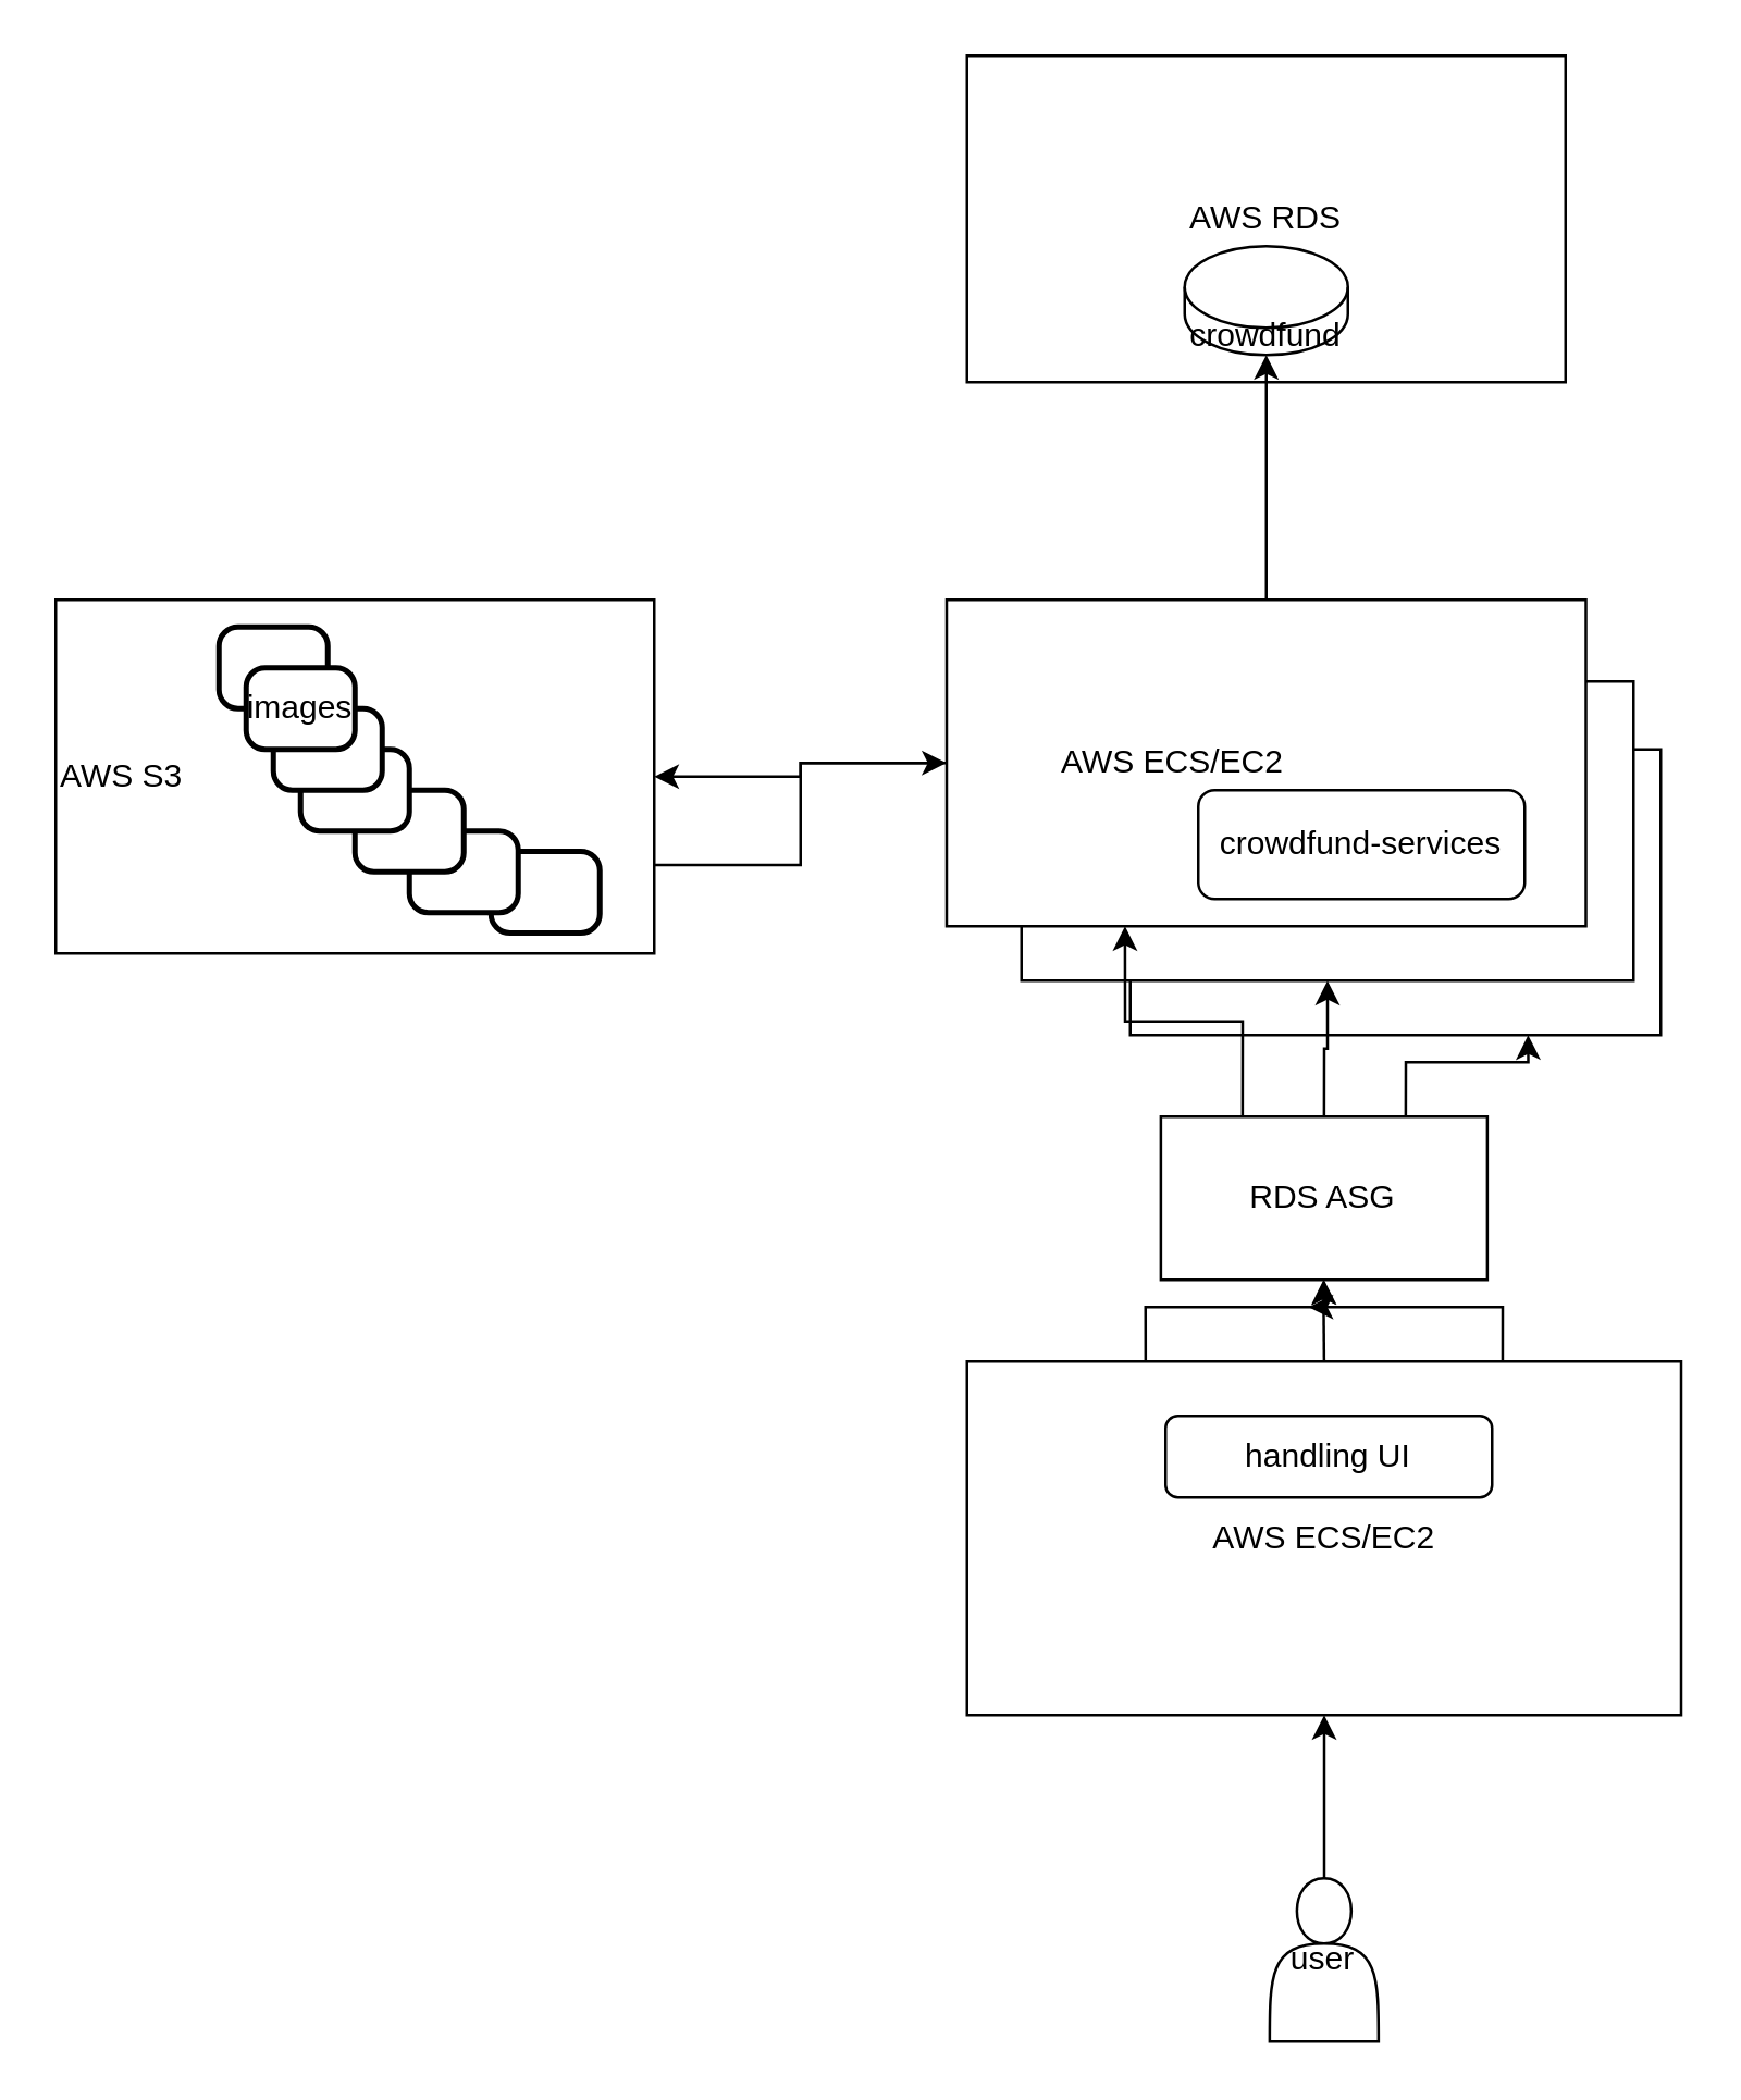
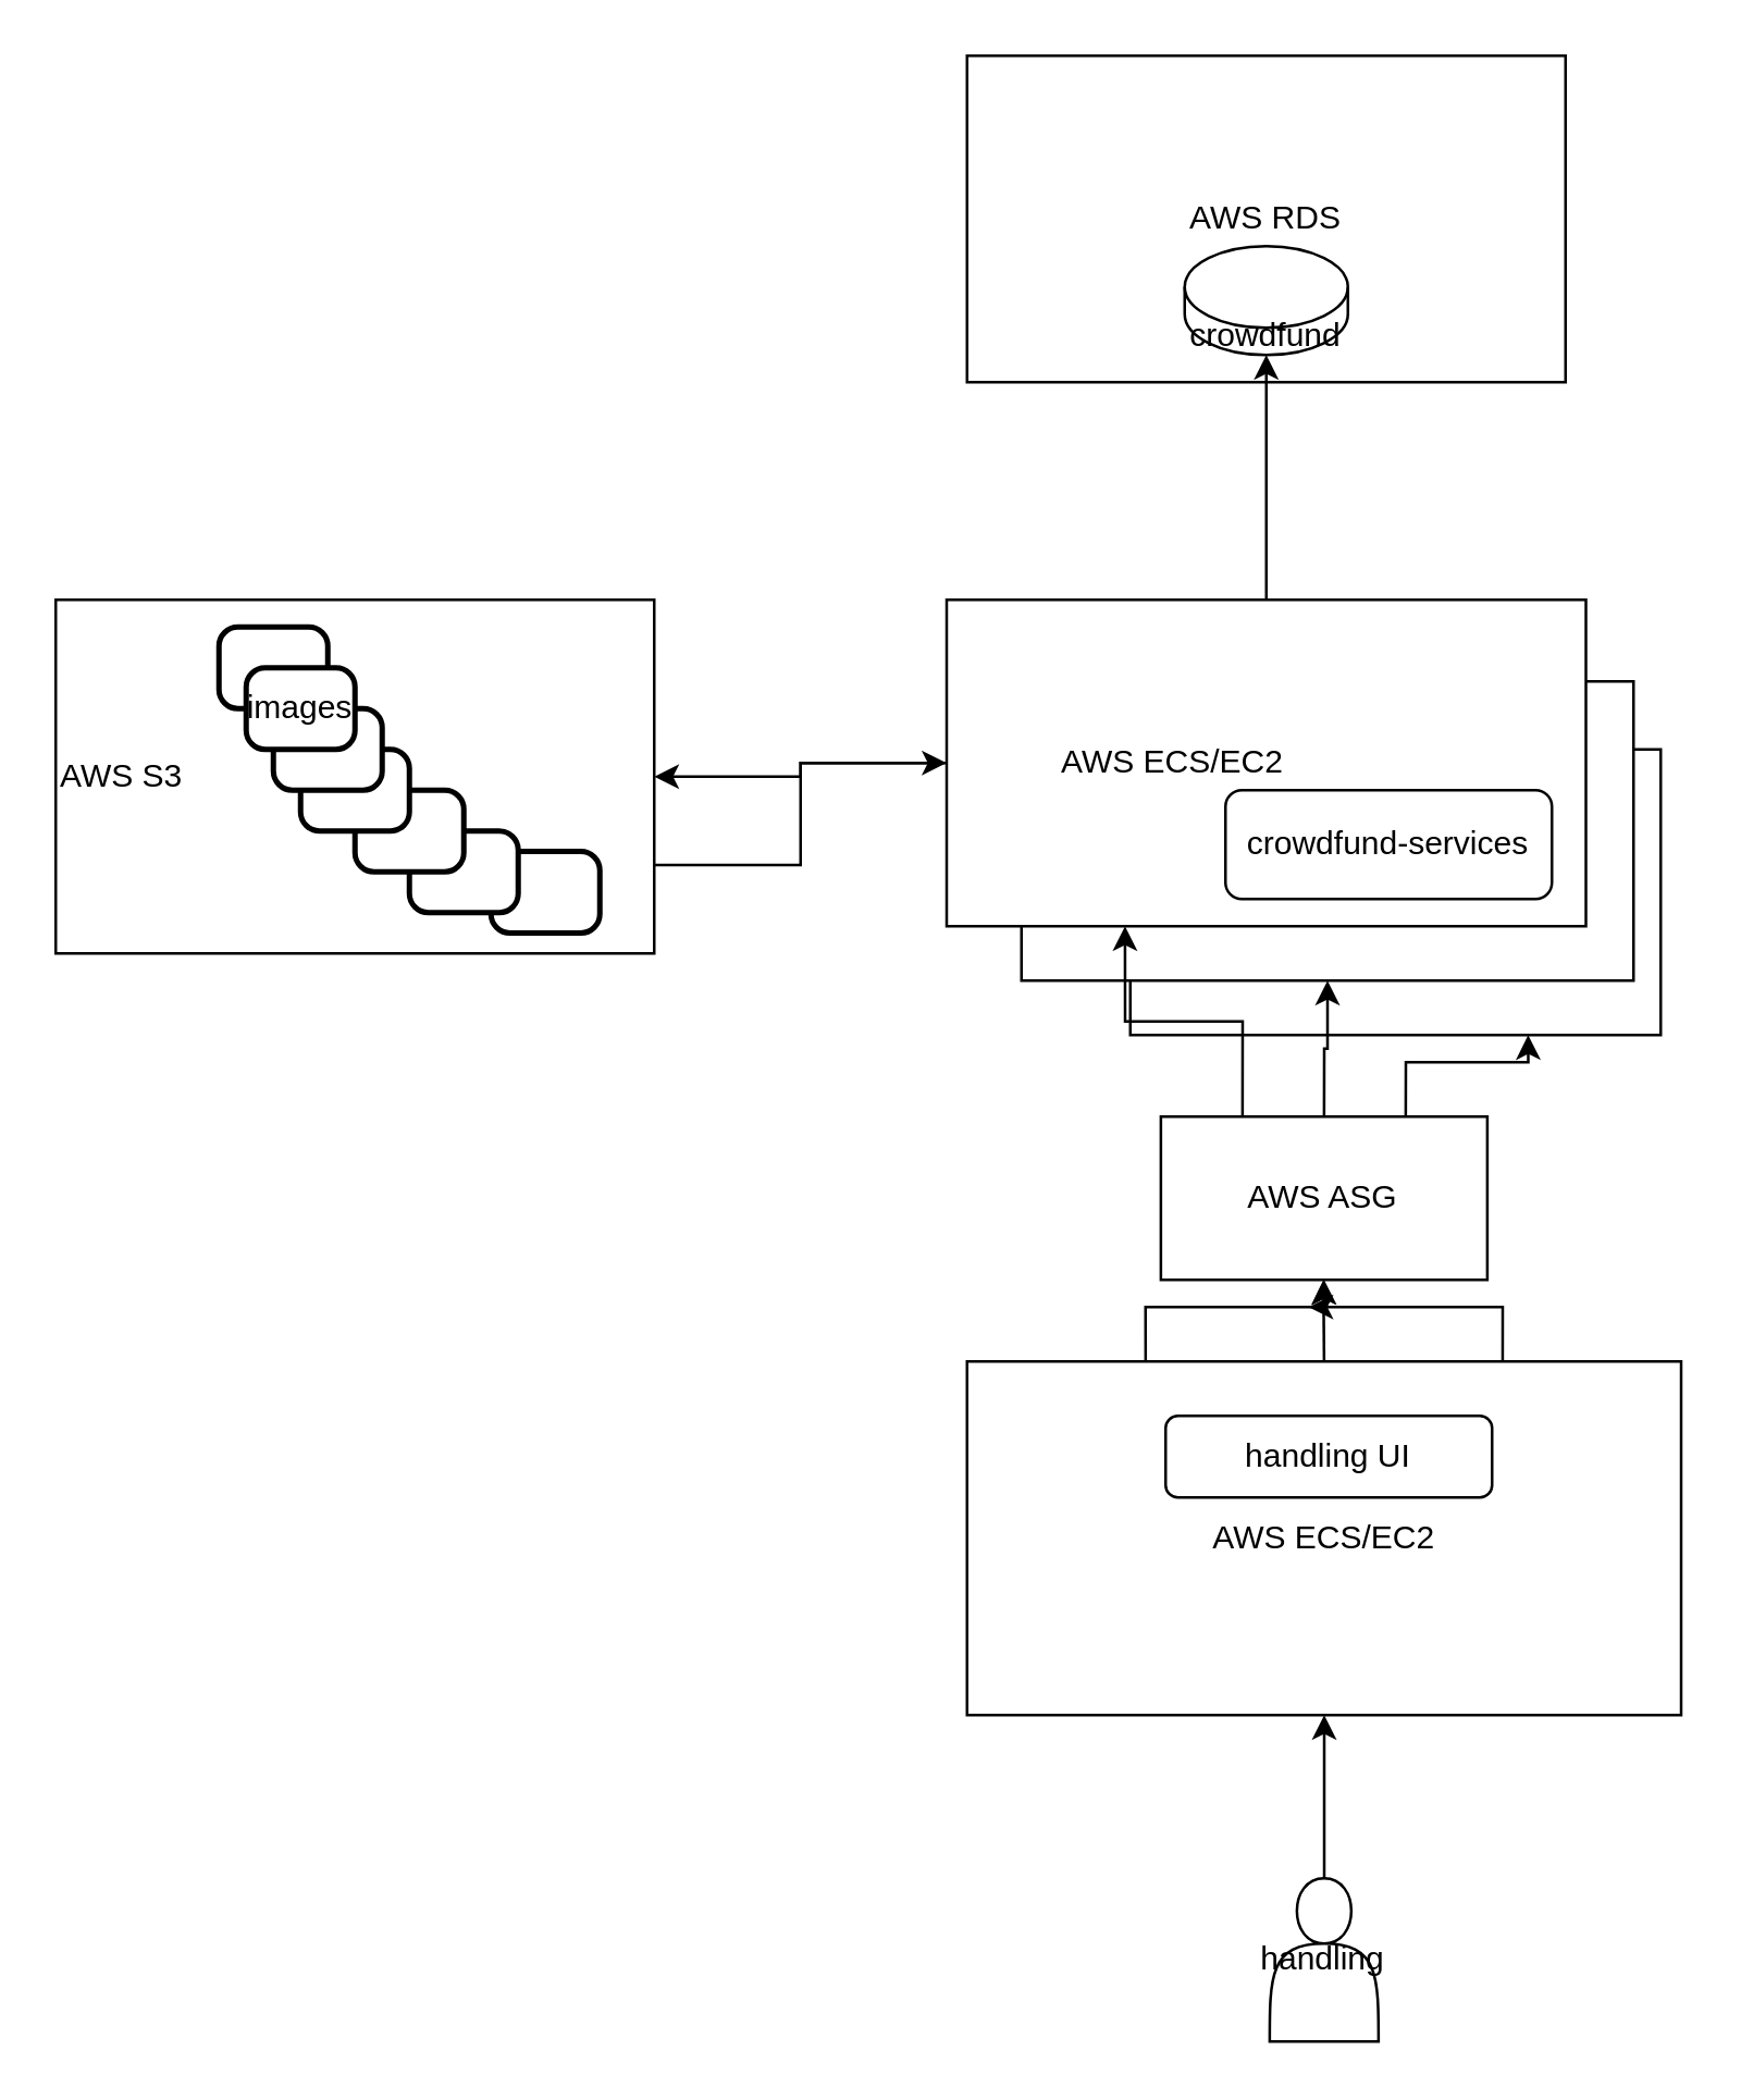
  <mxCell id="0" />
  <mxCell id="1" parent="0" />
  <mxCell id="2" value="AWS RDS" style="rounded=0;whiteSpace=wrap;html=1;" vertex="1" parent="1"><mxGeometry x="355" y="20" width="220" height="120" as="geometry" /></mxCell>
  <mxCell id="3" value="crowdfund" style="shape=cylinder3;whiteSpace=wrap;html=1;boundedLbl=1;backgroundOutline=1;size=15;" vertex="1" parent="1"><mxGeometry x="435" y="90" width="60" height="40" as="geometry" /></mxCell>
  <mxCell id="4" value="" style="rounded=0;whiteSpace=wrap;html=1;" vertex="1" parent="1"><mxGeometry x="415" y="275" width="195" height="105" as="geometry" /></mxCell>
  <mxCell id="5" value="" style="rounded=0;whiteSpace=wrap;html=1;" vertex="1" parent="1"><mxGeometry x="375" y="250" width="225" height="110" as="geometry" /></mxCell>
  <mxCell id="6" value="" style="edgeStyle=orthogonalEdgeStyle;rounded=0;orthogonalLoop=1;jettySize=auto;html=1;" edge="1" parent="1" source="8" target="3"><mxGeometry relative="1" as="geometry" /></mxCell>
  <mxCell id="7" value="" style="edgeStyle=orthogonalEdgeStyle;rounded=0;orthogonalLoop=1;jettySize=auto;html=1;" edge="1" parent="1" source="8" target="11"><mxGeometry relative="1" as="geometry" /></mxCell>
  <mxCell id="8" value="&lt;blockquote style=&quot;margin: 0 0 0 40px; border: none; padding: 0px;&quot;&gt;AWS ECS/EC2&lt;/blockquote&gt;" style="rounded=0;whiteSpace=wrap;html=1;align=left;" vertex="1" parent="1"><mxGeometry x="347.5" y="220" width="235" height="120" as="geometry" /></mxCell>
- <mxCell id="9" value="crowdfund-services" style="rounded=1;whiteSpace=wrap;html=1;" vertex="1" parent="1"><mxGeometry x="440" y="290" width="120" height="40" as="geometry" /></mxCell>
+ <mxCell id="9" value="crowdfund-services" style="rounded=1;whiteSpace=wrap;html=1;" vertex="1" parent="1"><mxGeometry x="450" y="290" width="120" height="40" as="geometry" /></mxCell>
  <mxCell id="10" style="edgeStyle=orthogonalEdgeStyle;rounded=0;orthogonalLoop=1;jettySize=auto;html=1;exitX=1;exitY=0.75;exitDx=0;exitDy=0;entryX=0;entryY=0.5;entryDx=0;entryDy=0;" edge="1" parent="1" source="11" target="8"><mxGeometry relative="1" as="geometry" /></mxCell>
  <mxCell id="11" value="AWS S3" style="rounded=0;whiteSpace=wrap;html=1;align=left;" vertex="1" parent="1"><mxGeometry x="20" y="220" width="220" height="130" as="geometry" /></mxCell>
  <mxCell id="12" value="" style="rounded=1;whiteSpace=wrap;html=1;absoluteArcSize=1;arcSize=14;strokeWidth=2;" vertex="1" parent="1"><mxGeometry x="80" y="230" width="40" height="30" as="geometry" /></mxCell>
  <mxCell id="13" value="" style="rounded=1;whiteSpace=wrap;html=1;absoluteArcSize=1;arcSize=14;strokeWidth=2;" vertex="1" parent="1"><mxGeometry x="180" y="312.5" width="40" height="30" as="geometry" /></mxCell>
  <mxCell id="14" value="" style="rounded=1;whiteSpace=wrap;html=1;absoluteArcSize=1;arcSize=14;strokeWidth=2;" vertex="1" parent="1"><mxGeometry x="150" y="305" width="40" height="30" as="geometry" /></mxCell>
  <mxCell id="15" value="" style="rounded=1;whiteSpace=wrap;html=1;absoluteArcSize=1;arcSize=14;strokeWidth=2;" vertex="1" parent="1"><mxGeometry x="130" y="290" width="40" height="30" as="geometry" /></mxCell>
  <mxCell id="16" value="" style="rounded=1;whiteSpace=wrap;html=1;absoluteArcSize=1;arcSize=14;strokeWidth=2;" vertex="1" parent="1"><mxGeometry x="110" y="275" width="40" height="30" as="geometry" /></mxCell>
  <mxCell id="17" value="" style="rounded=1;whiteSpace=wrap;html=1;absoluteArcSize=1;arcSize=14;strokeWidth=2;" vertex="1" parent="1"><mxGeometry x="100" y="260" width="40" height="30" as="geometry" /></mxCell>
  <mxCell id="18" value="images" style="rounded=1;whiteSpace=wrap;html=1;absoluteArcSize=1;arcSize=14;strokeWidth=2;" vertex="1" parent="1"><mxGeometry x="90" y="245" width="40" height="30" as="geometry" /></mxCell>
  <mxCell id="19" value="" style="edgeStyle=orthogonalEdgeStyle;rounded=0;orthogonalLoop=1;jettySize=auto;html=1;" edge="1" parent="1" source="20" target="24"><mxGeometry relative="1" as="geometry" /></mxCell>
- <mxCell id="20" value="user" style="shape=actor;whiteSpace=wrap;html=1;" vertex="1" parent="1"><mxGeometry x="466.25" y="690" width="40" height="60" as="geometry" /></mxCell>
+ <mxCell id="20" value="handling" style="shape=actor;whiteSpace=wrap;html=1;" vertex="1" parent="1"><mxGeometry x="466.25" y="690" width="40" height="60" as="geometry" /></mxCell>
  <mxCell id="21" style="edgeStyle=orthogonalEdgeStyle;rounded=0;orthogonalLoop=1;jettySize=auto;html=1;exitX=0.25;exitY=0;exitDx=0;exitDy=0;entryX=0.5;entryY=1;entryDx=0;entryDy=0;" edge="1" parent="1" source="24" target="28"><mxGeometry relative="1" as="geometry" /></mxCell>
  <mxCell id="22" style="edgeStyle=orthogonalEdgeStyle;rounded=0;orthogonalLoop=1;jettySize=auto;html=1;exitX=0.5;exitY=0;exitDx=0;exitDy=0;" edge="1" parent="1" source="24"><mxGeometry relative="1" as="geometry"><mxPoint x="486" y="470" as="targetPoint" /></mxGeometry></mxCell>
  <mxCell id="23" style="edgeStyle=orthogonalEdgeStyle;rounded=0;orthogonalLoop=1;jettySize=auto;html=1;exitX=0.75;exitY=0;exitDx=0;exitDy=0;" edge="1" parent="1" source="24"><mxGeometry relative="1" as="geometry"><mxPoint x="480" y="480" as="targetPoint" /></mxGeometry></mxCell>
  <mxCell id="24" value="AWS ECS/EC2" style="rounded=0;whiteSpace=wrap;html=1;align=center;" vertex="1" parent="1"><mxGeometry x="355" y="500" width="262.5" height="130" as="geometry" /></mxCell>
  <mxCell id="25" style="edgeStyle=orthogonalEdgeStyle;rounded=0;orthogonalLoop=1;jettySize=auto;html=1;exitX=0.25;exitY=0;exitDx=0;exitDy=0;entryX=0.279;entryY=1;entryDx=0;entryDy=0;entryPerimeter=0;" edge="1" parent="1" source="28" target="8"><mxGeometry relative="1" as="geometry" /></mxCell>
  <mxCell id="26" style="edgeStyle=orthogonalEdgeStyle;rounded=0;orthogonalLoop=1;jettySize=auto;html=1;exitX=0.5;exitY=0;exitDx=0;exitDy=0;entryX=0.5;entryY=1;entryDx=0;entryDy=0;" edge="1" parent="1" source="28" target="5"><mxGeometry relative="1" as="geometry" /></mxCell>
  <mxCell id="27" style="edgeStyle=orthogonalEdgeStyle;rounded=0;orthogonalLoop=1;jettySize=auto;html=1;exitX=0.75;exitY=0;exitDx=0;exitDy=0;entryX=0.75;entryY=1;entryDx=0;entryDy=0;" edge="1" parent="1" source="28" target="4"><mxGeometry relative="1" as="geometry" /></mxCell>
- <mxCell id="28" value="RDS ASG" style="rounded=0;whiteSpace=wrap;html=1;" vertex="1" parent="1"><mxGeometry x="426.25" y="410" width="120" height="60" as="geometry" /></mxCell>
+ <mxCell id="28" value="AWS ASG" style="rounded=0;whiteSpace=wrap;html=1;" vertex="1" parent="1"><mxGeometry x="426.25" y="410" width="120" height="60" as="geometry" /></mxCell>
  <mxCell id="29" value="handling UI" style="rounded=1;whiteSpace=wrap;html=1;" vertex="1" parent="1"><mxGeometry x="428" y="520" width="120" height="30" as="geometry" /></mxCell>
